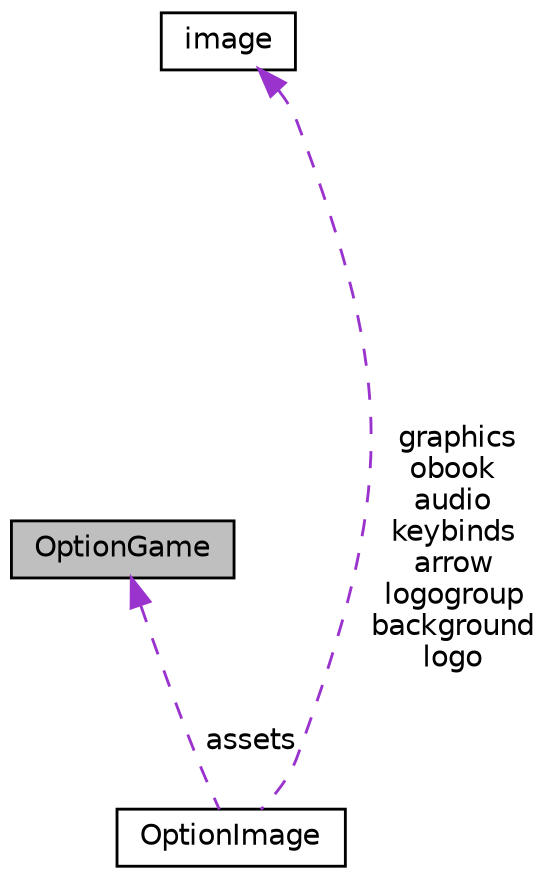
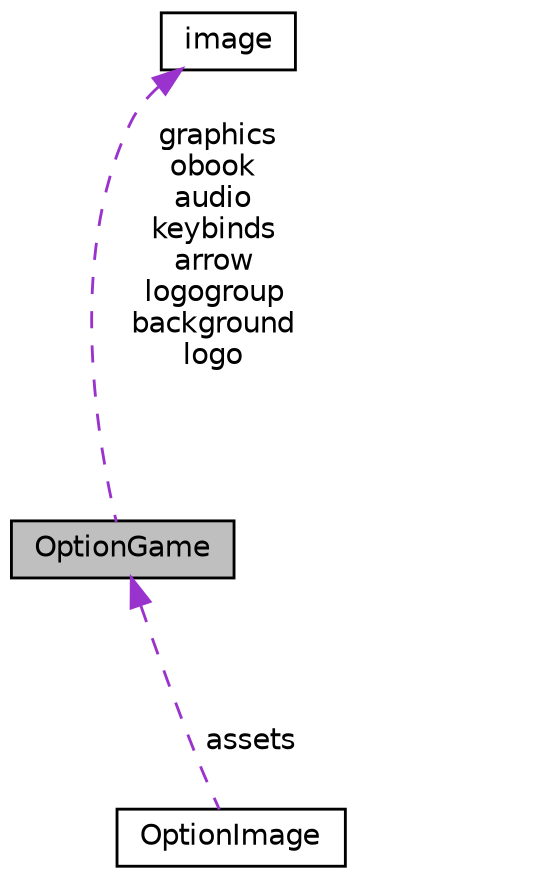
  digraph {
    node [color=black fillcolor=white fontname=Helvetica fontsize=10 shape=record style=filled]
    edge [color=darkorchid3 dir=back fontname=Helvetica fontsize=10 labelfontname=Helvetica labelfontsize=10 style=dashed]
    n1 [fillcolor=grey75 fontcolor=black height=0.2 label=OptionGame width=0.4]
    n2 [height=0.2 label=OptionImage width=0.4]
    n3 [height=0.2 label=image width=0.4]
    n1 -> n2 [label=" assets"]
-   n3 -> n2 [label=" graphics\nobook\naudio\nkeybinds\narrow\nlogogroup\nbackground\nlogo"]
+   n3 -> n1 [label=" graphics\nobook\naudio\nkeybinds\narrow\nlogogroup\nbackground\nlogo"]
  }
